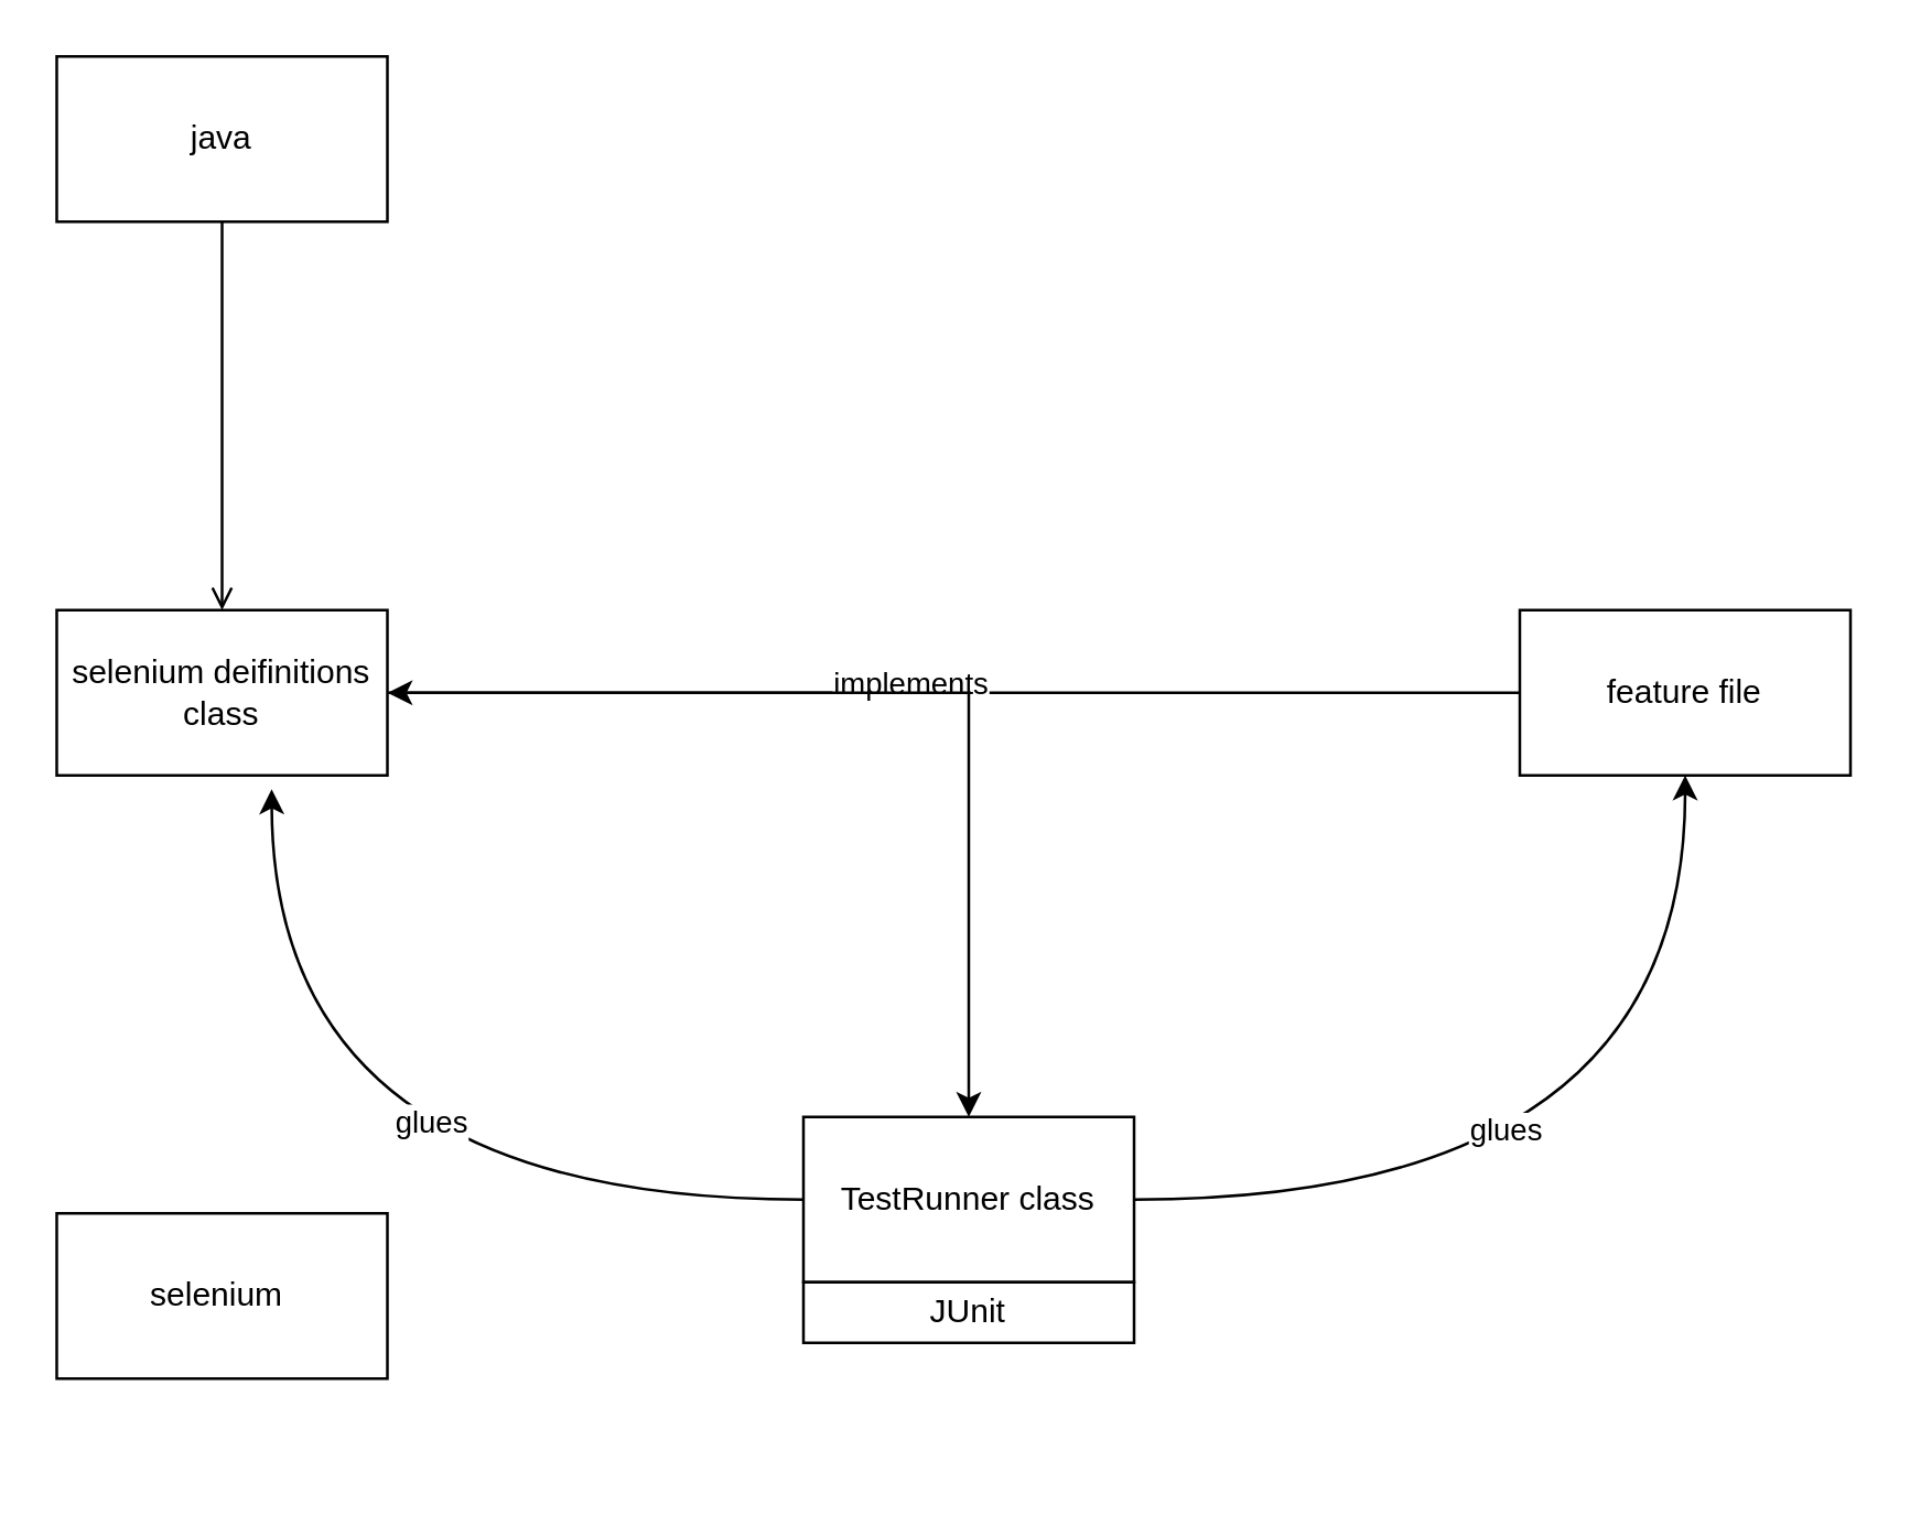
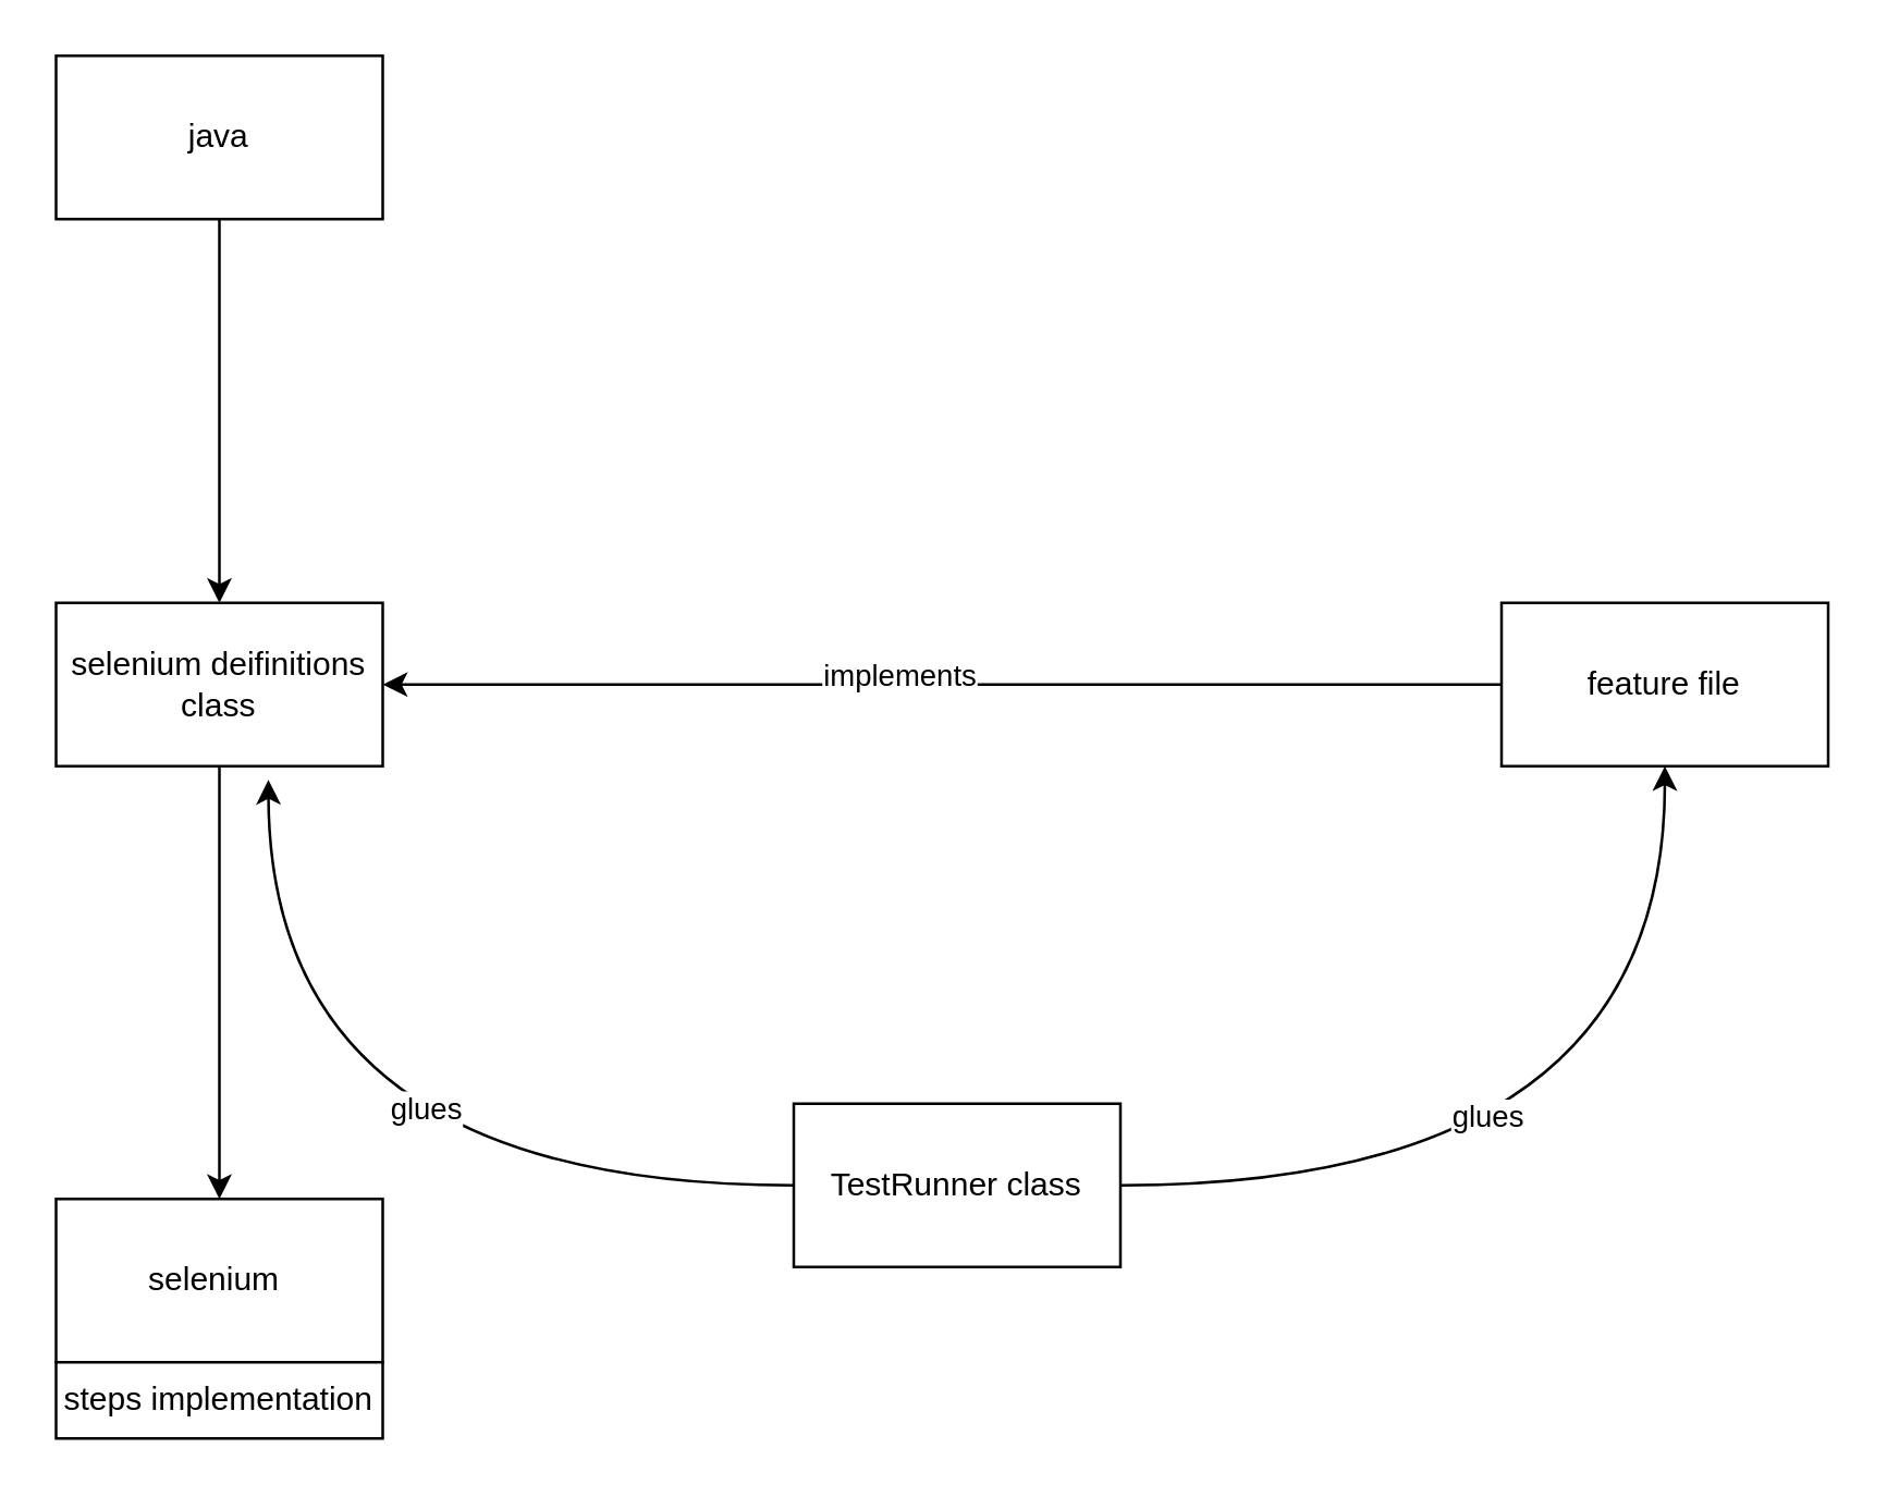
  <mxCell id="0" />
  <mxCell id="1" parent="0" />
  <mxCell id="2" style="edgeStyle=orthogonalEdgeStyle;rounded=0;orthogonalLoop=1;jettySize=auto;html=1;curved=1;" edge="1" parent="1" source="17"><mxGeometry relative="1" as="geometry"><mxPoint x="98" y="286" as="targetPoint" /></mxGeometry></mxCell>
  <mxCell id="3" value="glues" style="edgeLabel;html=1;align=center;verticalAlign=middle;resizable=0;points=[];" vertex="1" connectable="0" parent="2"><mxGeometry x="-0.204" y="-29" relative="1" as="geometry"><mxPoint as="offset" /></mxGeometry></mxCell>
  <mxCell id="4" style="edgeStyle=orthogonalEdgeStyle;rounded=0;orthogonalLoop=1;jettySize=auto;html=1;entryX=0.5;entryY=1;entryDx=0;entryDy=0;curved=1;" edge="1" parent="1" source="17" target="8"><mxGeometry relative="1" as="geometry" /></mxCell>
  <mxCell id="5" value="glues" style="edgeLabel;html=1;align=center;verticalAlign=middle;resizable=0;points=[];" vertex="1" connectable="0" parent="4"><mxGeometry x="-0.242" y="26" relative="1" as="geometry"><mxPoint as="offset" /></mxGeometry></mxCell>
  <mxCell id="6" style="edgeStyle=orthogonalEdgeStyle;rounded=0;orthogonalLoop=1;jettySize=auto;html=1;entryX=1;entryY=0.5;entryDx=0;entryDy=0;" edge="1" parent="1" source="8" target="12"><mxGeometry relative="1" as="geometry" /></mxCell>
  <mxCell id="7" value="implements" style="edgeLabel;html=1;align=center;verticalAlign=middle;resizable=0;points=[];" vertex="1" connectable="0" parent="6"><mxGeometry x="0.079" y="-4" relative="1" as="geometry"><mxPoint as="offset" /></mxGeometry></mxCell>
  <mxCell id="8" value="feature file" style="whiteSpace=wrap;html=1;" vertex="1" parent="1"><mxGeometry x="551" y="221" width="120" height="60" as="geometry" /></mxCell>
- <mxCell id="9" style="edgeStyle=orthogonalEdgeStyle;rounded=0;orthogonalLoop=1;jettySize=auto;html=1;endArrow=open;" edge="1" parent="1" source="10" target="12"><mxGeometry relative="1" as="geometry" /></mxCell>
+ <mxCell id="9" style="edgeStyle=orthogonalEdgeStyle;rounded=0;orthogonalLoop=1;jettySize=auto;html=1;" edge="1" parent="1" source="10" target="12"><mxGeometry relative="1" as="geometry" /></mxCell>
  <mxCell id="10" value="java" style="whiteSpace=wrap;html=1;" vertex="1" parent="1"><mxGeometry x="20" y="20" width="120" height="60" as="geometry" /></mxCell>
- <mxCell id="11" style="edgeStyle=orthogonalEdgeStyle;rounded=0;orthogonalLoop=1;jettySize=auto;html=1;" edge="1" parent="1" source="12" target="17"><mxGeometry relative="1" as="geometry" /></mxCell>
+ <mxCell id="11" style="edgeStyle=orthogonalEdgeStyle;rounded=0;orthogonalLoop=1;jettySize=auto;html=1;" edge="1" parent="1" source="12" target="14"><mxGeometry relative="1" as="geometry" /></mxCell>
  <mxCell id="12" value="selenium deifinitions class" style="whiteSpace=wrap;html=1;" vertex="1" parent="1"><mxGeometry x="20" y="221" width="120" height="60" as="geometry" /></mxCell>
  <mxCell id="13" value="" style="group" vertex="1" connectable="0" parent="1"><mxGeometry x="20" y="440" width="120" height="88" as="geometry" /></mxCell>
  <mxCell id="14" value="selenium&amp;nbsp;" style="whiteSpace=wrap;html=1;" vertex="1" parent="13"><mxGeometry width="120" height="60" as="geometry" /></mxCell>
+ <mxCell id="15" value="steps implementation" style="whiteSpace=wrap;html=1;" vertex="1" parent="13"><mxGeometry y="60" width="120" height="28" as="geometry" /></mxCell>
  <mxCell id="16" value="" style="group" vertex="1" connectable="0" parent="1"><mxGeometry x="291" y="405" width="120" height="82" as="geometry" /></mxCell>
  <mxCell id="17" value="TestRunner class" style="whiteSpace=wrap;html=1;" vertex="1" parent="16"><mxGeometry width="120" height="60" as="geometry" /></mxCell>
- <mxCell id="18" value="JUnit" style="whiteSpace=wrap;html=1;" vertex="1" parent="16"><mxGeometry y="60" width="120" height="22" as="geometry" /></mxCell>
